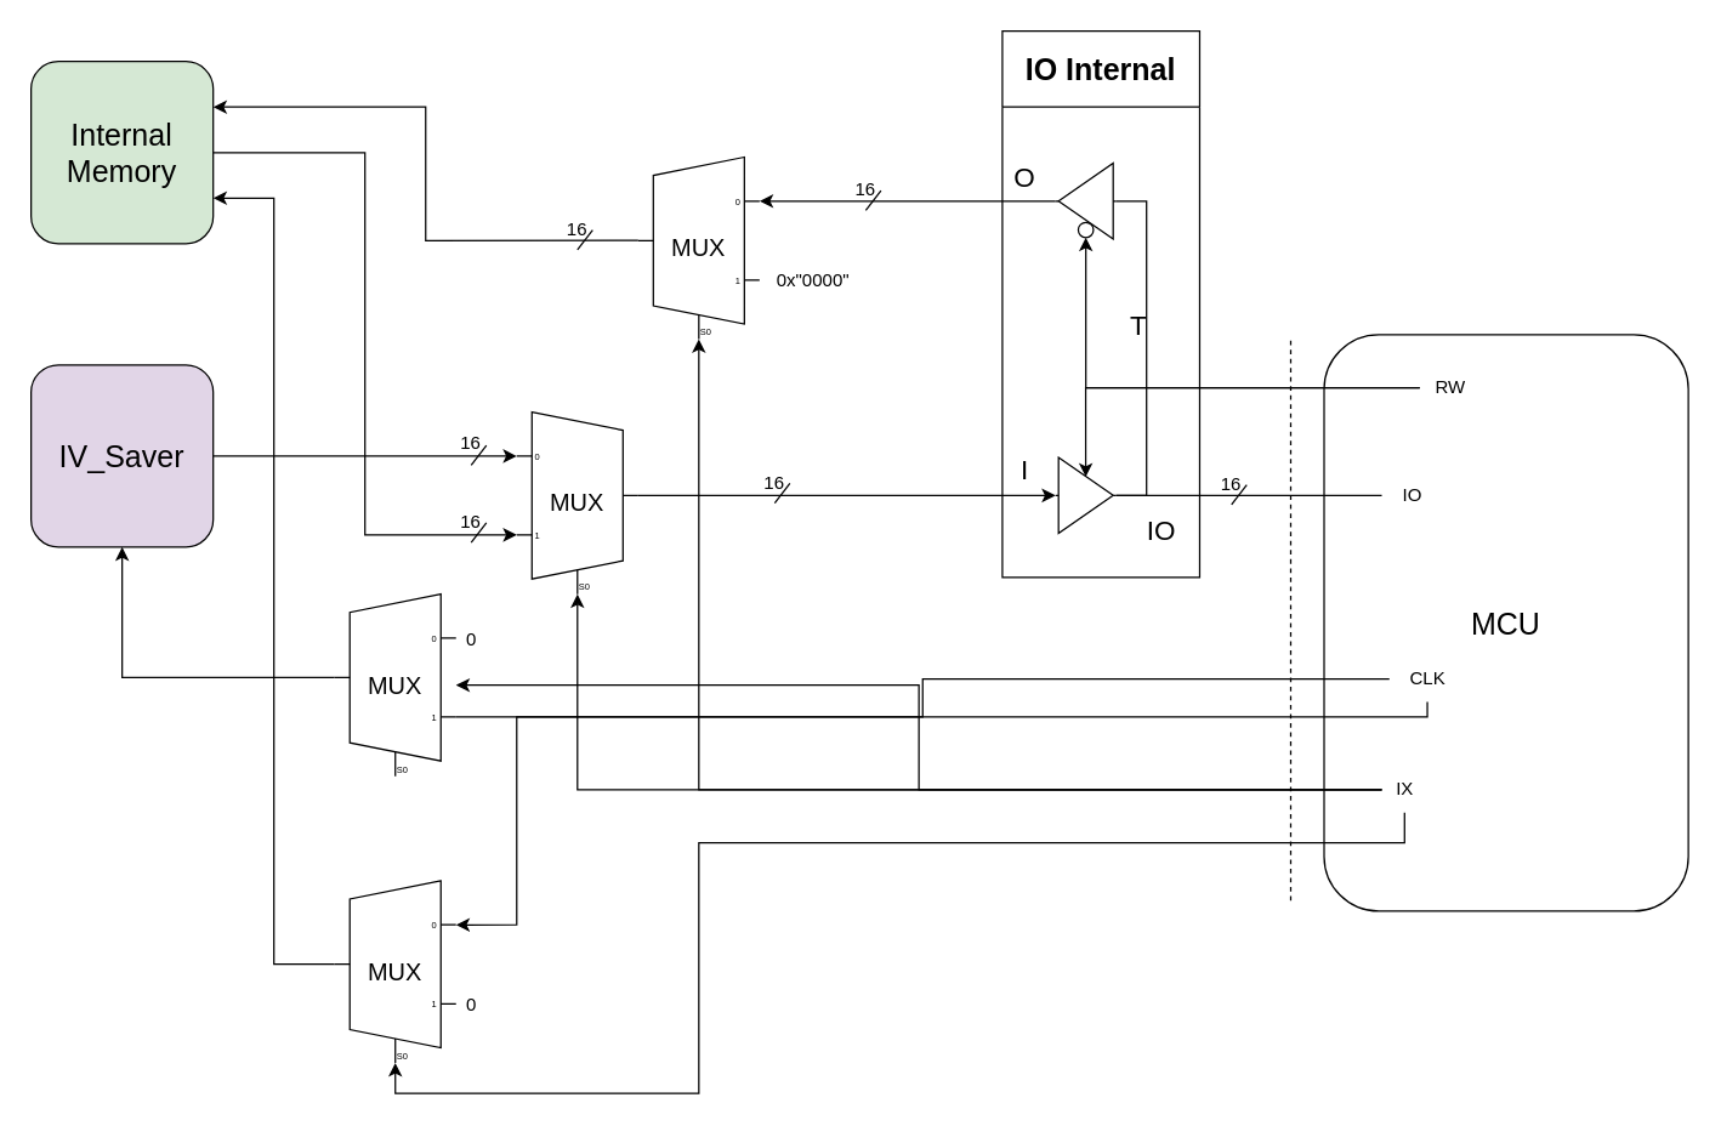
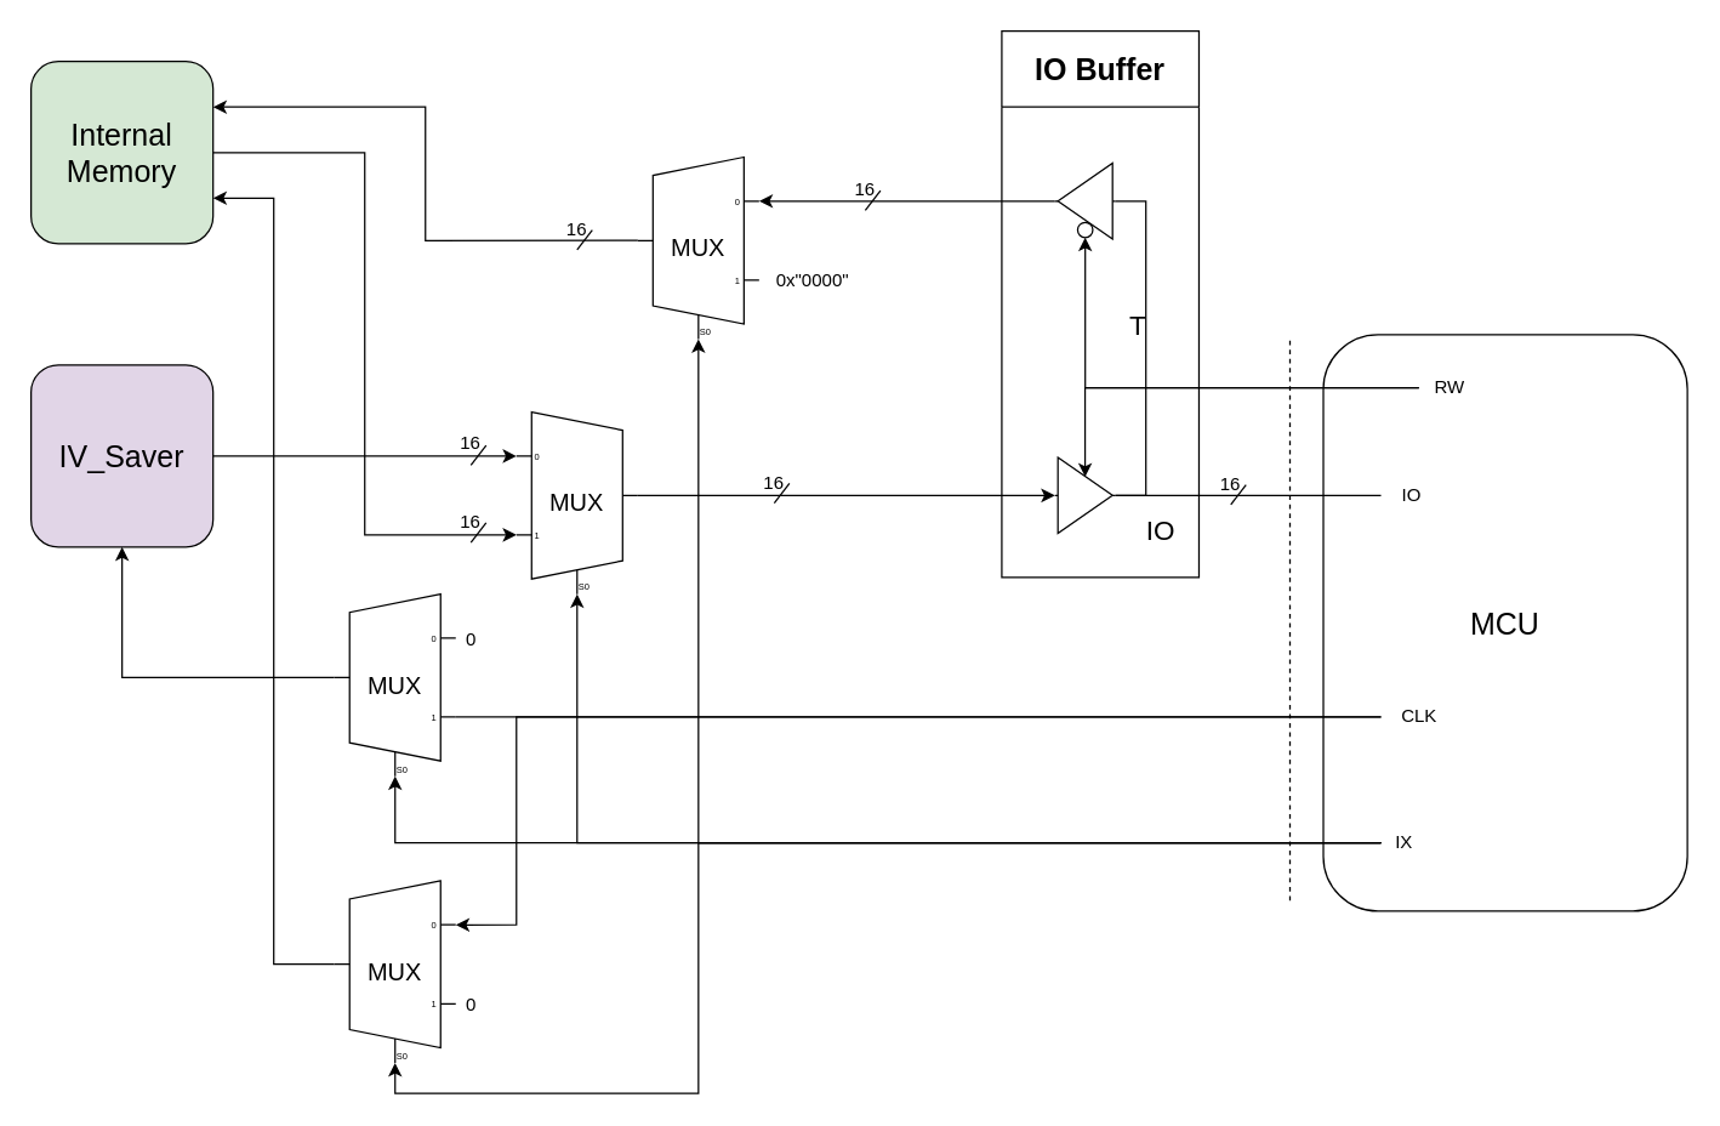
  <mxCell id="0" />
  <mxCell id="1" parent="0" />
  <mxCell id="2" value="&lt;font style=&quot;font-size: 20px;&quot;&gt;MCU&lt;/font&gt;" style="rounded=1;whiteSpace=wrap;html=1;fillColor=none;" parent="1" vertex="1"><mxGeometry x="872" y="220" width="240" height="380" as="geometry" /></mxCell>
  <mxCell id="3" style="edgeStyle=orthogonalEdgeStyle;rounded=0;orthogonalLoop=1;jettySize=auto;html=1;exitX=0;exitY=0.217;exitDx=0;exitDy=3;exitPerimeter=0;endArrow=none;endFill=0;startArrow=classic;startFill=1;" parent="1" source="5" target="20" edge="1"><mxGeometry relative="1" as="geometry" /></mxCell>
  <mxCell id="4" style="edgeStyle=orthogonalEdgeStyle;rounded=0;orthogonalLoop=1;jettySize=auto;html=1;exitX=0;exitY=0.65;exitDx=0;exitDy=3;exitPerimeter=0;entryX=1;entryY=0.5;entryDx=0;entryDy=0;endArrow=none;endFill=0;startArrow=classic;startFill=1;" parent="1" source="5" target="21" edge="1"><mxGeometry relative="1" as="geometry" /></mxCell>
  <mxCell id="5" value="&lt;font style=&quot;font-size: 16px;&quot;&gt;MUX&lt;/font&gt;" style="shadow=0;dashed=0;align=center;html=1;strokeWidth=1;shape=mxgraph.electrical.abstract.mux2;whiteSpace=wrap;" parent="1" vertex="1"><mxGeometry x="340" y="271" width="80" height="120" as="geometry" /></mxCell>
- <mxCell id="6" value="&lt;font style=&quot;font-size: 20px;&quot;&gt;IO Internal&lt;/font&gt;" style="swimlane;whiteSpace=wrap;html=1;startSize=50;" parent="1" vertex="1"><mxGeometry x="660" y="20" width="130" height="360" as="geometry" /></mxCell>
+ <mxCell id="6" value="&lt;font style=&quot;font-size: 20px;&quot;&gt;IO Buffer&lt;/font&gt;" style="swimlane;whiteSpace=wrap;html=1;startSize=50;" parent="1" vertex="1"><mxGeometry x="660" y="20" width="130" height="360" as="geometry" /></mxCell>
  <mxCell id="7" value="&lt;font style=&quot;font-size: 18px;&quot;&gt;T&lt;/font&gt;" style="text;html=1;align=center;verticalAlign=middle;whiteSpace=wrap;rounded=0;" parent="6" vertex="1"><mxGeometry x="75" y="185" width="30" height="20" as="geometry" /></mxCell>
- <mxCell id="8" value="&lt;font style=&quot;font-size: 18px;&quot;&gt;O&lt;/font&gt;" style="text;html=1;align=center;verticalAlign=middle;whiteSpace=wrap;rounded=0;" parent="6" vertex="1"><mxGeometry y="87" width="30" height="20" as="geometry" /></mxCell>
- <mxCell id="9" value="&lt;font style=&quot;font-size: 18px;&quot;&gt;I&lt;/font&gt;" style="text;html=1;align=center;verticalAlign=middle;whiteSpace=wrap;rounded=0;" parent="6" vertex="1"><mxGeometry y="280" width="30" height="20" as="geometry" /></mxCell>
  <mxCell id="10" value="" style="ellipse;whiteSpace=wrap;html=1;aspect=fixed;" parent="6" vertex="1"><mxGeometry x="50" y="126" width="10" height="10" as="geometry" /></mxCell>
  <mxCell id="11" value="" style="verticalLabelPosition=bottom;shadow=0;dashed=0;align=center;html=1;verticalAlign=top;shape=mxgraph.electrical.abstract.amplifier;direction=west;" parent="6" vertex="1"><mxGeometry x="35" y="87" width="40" height="50" as="geometry" /></mxCell>
  <mxCell id="12" value="" style="verticalLabelPosition=bottom;shadow=0;dashed=0;align=center;html=1;verticalAlign=top;shape=mxgraph.electrical.abstract.amplifier;direction=east;" parent="6" vertex="1"><mxGeometry x="35" y="281" width="40" height="50" as="geometry" /></mxCell>
  <mxCell id="13" style="edgeStyle=orthogonalEdgeStyle;rounded=0;orthogonalLoop=1;jettySize=auto;html=1;exitX=0;exitY=0.5;exitDx=0;exitDy=0;exitPerimeter=0;entryX=1;entryY=0.5;entryDx=0;entryDy=0;entryPerimeter=0;endArrow=none;endFill=0;startArrow=none;startFill=0;" parent="6" source="11" target="12" edge="1"><mxGeometry relative="1" as="geometry" /></mxCell>
  <mxCell id="14" value="&lt;font style=&quot;font-size: 18px;&quot;&gt;IO&lt;/font&gt;" style="text;html=1;align=center;verticalAlign=middle;whiteSpace=wrap;rounded=0;" parent="6" vertex="1"><mxGeometry x="90" y="320" width="30" height="20" as="geometry" /></mxCell>
  <mxCell id="15" value="" style="endArrow=none;html=1;rounded=0;" parent="1" edge="1"><mxGeometry width="50" height="50" relative="1" as="geometry"><mxPoint x="570" y="138" as="sourcePoint" /><mxPoint x="580" y="125" as="targetPoint" /></mxGeometry></mxCell>
  <mxCell id="16" style="edgeStyle=orthogonalEdgeStyle;rounded=0;orthogonalLoop=1;jettySize=auto;html=1;exitX=1;exitY=0.5;exitDx=0;exitDy=-5;exitPerimeter=0;entryX=0;entryY=0.5;entryDx=0;entryDy=0;entryPerimeter=0;endArrow=classic;endFill=1;startArrow=none;startFill=0;" parent="1" source="5" target="12" edge="1"><mxGeometry relative="1" as="geometry" /></mxCell>
  <mxCell id="17" style="edgeStyle=orthogonalEdgeStyle;rounded=0;orthogonalLoop=1;jettySize=auto;html=1;exitX=0;exitY=0.458;exitDx=0;exitDy=0;exitPerimeter=0;entryX=1;entryY=0.25;entryDx=0;entryDy=0;endArrow=classic;endFill=1;startArrow=none;startFill=0;" parent="1" source="18" target="21" edge="1"><mxGeometry relative="1" as="geometry"><mxPoint x="220" y="200" as="targetPoint" /></mxGeometry></mxCell>
  <mxCell id="18" value="&lt;font style=&quot;font-size: 16px;&quot;&gt;MUX&lt;/font&gt;" style="shadow=0;dashed=0;align=center;html=1;strokeWidth=1;shape=mxgraph.electrical.abstract.mux2;operation=demux;whiteSpace=wrap;" parent="1" vertex="1"><mxGeometry x="420" y="103" width="80" height="120" as="geometry" /></mxCell>
  <mxCell id="19" style="edgeStyle=orthogonalEdgeStyle;rounded=0;orthogonalLoop=1;jettySize=auto;html=1;exitX=1;exitY=0.5;exitDx=0;exitDy=0;exitPerimeter=0;entryX=1;entryY=0.217;entryDx=0;entryDy=3;entryPerimeter=0;endArrow=classic;endFill=1;" parent="1" source="11" target="18" edge="1"><mxGeometry relative="1" as="geometry" /></mxCell>
  <mxCell id="20" value="&lt;font style=&quot;font-size: 20px;&quot;&gt;IV_Saver&lt;/font&gt;" style="rounded=1;whiteSpace=wrap;html=1;fillColor=#e1d5e7;" parent="1" vertex="1"><mxGeometry y="240" width="120" height="120" as="geometry" x="20" /></mxCell>
  <mxCell id="21" value="&lt;font style=&quot;font-size: 20px;&quot;&gt;Internal&lt;br&gt;Memory&lt;/font&gt;" style="rounded=1;whiteSpace=wrap;html=1;fillColor=#d5e8d4;" parent="1" vertex="1"><mxGeometry y="40" width="120" height="120" as="geometry" x="20" /></mxCell>
  <mxCell id="22" value="0x&quot;0000&quot;" style="text;html=1;align=center;verticalAlign=middle;resizable=0;points=[];autosize=1;strokeColor=none;fillColor=none;" parent="1" vertex="1"><mxGeometry x="500" y="170" width="70" height="30" as="geometry" /></mxCell>
- <mxCell id="23" value="CLK" style="text;html=1;align=center;verticalAlign=middle;resizable=0;points=[];autosize=1;strokeColor=none;fillColor=none;" parent="1" vertex="1"><mxGeometry x="915" y="432" width="50" height="30" as="geometry" /></mxCell>
+ <mxCell id="23" value="CLK" style="text;html=1;align=center;verticalAlign=middle;resizable=0;points=[];autosize=1;strokeColor=none;fillColor=none;" parent="1" vertex="1"><mxGeometry x="910" y="457" width="50" height="30" as="geometry" /></mxCell>
  <mxCell id="24" style="edgeStyle=orthogonalEdgeStyle;rounded=0;orthogonalLoop=1;jettySize=auto;html=1;endArrow=none;endFill=0;entryX=1;entryY=0.65;entryDx=0;entryDy=3;entryPerimeter=0;" parent="1" source="23" target="47" edge="1"><mxGeometry relative="1" as="geometry"><mxPoint x="350" y="465" as="targetPoint" /></mxGeometry></mxCell>
  <mxCell id="25" style="edgeStyle=orthogonalEdgeStyle;rounded=0;orthogonalLoop=1;jettySize=auto;html=1;" edge="1" parent="1" source="26" target="47"><mxGeometry relative="1" as="geometry" /></mxCell>
- <mxCell id="26" value="IX" style="text;html=1;align=center;verticalAlign=middle;resizable=0;points=[];autosize=1;strokeColor=none;fillColor=none;" parent="1" vertex="1"><mxGeometry x="910" y="505" width="30" height="30" as="geometry" /></mxCell>
+ <mxCell id="26" value="IX" style="text;html=1;align=center;verticalAlign=middle;resizable=0;points=[];autosize=1;strokeColor=none;fillColor=none;" parent="1" vertex="1"><mxGeometry x="910" y="540" width="30" height="30" as="geometry" /></mxCell>
  <mxCell id="27" style="edgeStyle=orthogonalEdgeStyle;rounded=0;orthogonalLoop=1;jettySize=auto;html=1;entryX=0.375;entryY=1;entryDx=10;entryDy=0;entryPerimeter=0;endArrow=classic;endFill=1;startArrow=none;startFill=0;" parent="1" source="26" target="5" edge="1"><mxGeometry relative="1" as="geometry" /></mxCell>
  <mxCell id="28" style="edgeStyle=orthogonalEdgeStyle;rounded=0;orthogonalLoop=1;jettySize=auto;html=1;entryX=0.375;entryY=1;entryDx=10;entryDy=0;entryPerimeter=0;endArrow=classic;endFill=1;startArrow=none;startFill=0;" parent="1" source="26" target="18" edge="1"><mxGeometry relative="1" as="geometry" /></mxCell>
  <mxCell id="29" style="edgeStyle=orthogonalEdgeStyle;rounded=0;orthogonalLoop=1;jettySize=auto;html=1;entryX=0.5;entryY=1;entryDx=0;entryDy=0;endArrow=classic;endFill=1;" parent="1" source="30" target="10" edge="1"><mxGeometry relative="1" as="geometry" /></mxCell>
  <mxCell id="30" value="RW" style="text;html=1;align=center;verticalAlign=middle;resizable=0;points=[];autosize=1;strokeColor=none;fillColor=none;" parent="1" vertex="1"><mxGeometry x="935" y="240" width="40" height="30" as="geometry" /></mxCell>
  <mxCell id="31" style="edgeStyle=orthogonalEdgeStyle;rounded=0;orthogonalLoop=1;jettySize=auto;html=1;entryX=0.498;entryY=0.254;entryDx=0;entryDy=0;entryPerimeter=0;endArrow=classic;endFill=1;" parent="1" source="30" target="12" edge="1"><mxGeometry relative="1" as="geometry" /></mxCell>
  <mxCell id="32" value="" style="endArrow=none;dashed=1;html=1;rounded=0;" parent="1" edge="1"><mxGeometry width="50" height="50" relative="1" as="geometry"><mxPoint x="850" y="593" as="sourcePoint" /><mxPoint x="850" y="223" as="targetPoint" /></mxGeometry></mxCell>
  <mxCell id="33" value="16" style="text;html=1;align=center;verticalAlign=middle;whiteSpace=wrap;rounded=0;" parent="1" vertex="1"><mxGeometry x="560" y="120" width="20" height="10" as="geometry" /></mxCell>
  <mxCell id="34" value="" style="endArrow=none;html=1;rounded=0;" parent="1" edge="1"><mxGeometry width="50" height="50" relative="1" as="geometry"><mxPoint x="811" y="332" as="sourcePoint" /><mxPoint x="821" y="319" as="targetPoint" /></mxGeometry></mxCell>
  <mxCell id="35" value="16" style="text;html=1;align=center;verticalAlign=middle;whiteSpace=wrap;rounded=0;" parent="1" vertex="1"><mxGeometry x="801" y="314" width="20" height="10" as="geometry" /></mxCell>
  <mxCell id="36" value="IO" style="text;html=1;align=center;verticalAlign=middle;resizable=0;points=[];autosize=1;strokeColor=none;fillColor=none;" parent="1" vertex="1"><mxGeometry x="910" y="311" width="40" height="30" as="geometry" /></mxCell>
  <mxCell id="37" style="edgeStyle=orthogonalEdgeStyle;rounded=0;orthogonalLoop=1;jettySize=auto;html=1;endArrow=none;endFill=0;" parent="1" source="12" target="36" edge="1"><mxGeometry relative="1" as="geometry" /></mxCell>
  <mxCell id="38" value="" style="endArrow=none;html=1;rounded=0;" parent="1" edge="1"><mxGeometry width="50" height="50" relative="1" as="geometry"><mxPoint x="380" y="164" as="sourcePoint" /><mxPoint x="390" y="151" as="targetPoint" /></mxGeometry></mxCell>
  <mxCell id="39" value="16" style="text;html=1;align=center;verticalAlign=middle;whiteSpace=wrap;rounded=0;" parent="1" vertex="1"><mxGeometry x="370" y="146" width="20" height="10" as="geometry" /></mxCell>
  <mxCell id="40" value="" style="endArrow=none;html=1;rounded=0;" parent="1" edge="1"><mxGeometry width="50" height="50" relative="1" as="geometry"><mxPoint x="510" y="331" as="sourcePoint" /><mxPoint x="520" y="318" as="targetPoint" /></mxGeometry></mxCell>
  <mxCell id="41" value="16" style="text;html=1;align=center;verticalAlign=middle;whiteSpace=wrap;rounded=0;" parent="1" vertex="1"><mxGeometry x="500" y="313" width="20" height="10" as="geometry" /></mxCell>
  <mxCell id="42" value="" style="endArrow=none;html=1;rounded=0;" parent="1" edge="1"><mxGeometry width="50" height="50" relative="1" as="geometry"><mxPoint x="310" y="306" as="sourcePoint" /><mxPoint x="320" y="293" as="targetPoint" /></mxGeometry></mxCell>
  <mxCell id="43" value="16" style="text;html=1;align=center;verticalAlign=middle;whiteSpace=wrap;rounded=0;" parent="1" vertex="1"><mxGeometry x="300" y="287" width="20" height="10" as="geometry" /></mxCell>
  <mxCell id="44" value="" style="endArrow=none;html=1;rounded=0;" parent="1" edge="1"><mxGeometry width="50" height="50" relative="1" as="geometry"><mxPoint x="310" y="357" as="sourcePoint" /><mxPoint x="320" y="344" as="targetPoint" /></mxGeometry></mxCell>
  <mxCell id="45" value="16" style="text;html=1;align=center;verticalAlign=middle;whiteSpace=wrap;rounded=0;" parent="1" vertex="1"><mxGeometry x="300" y="339" width="20" height="10" as="geometry" /></mxCell>
  <mxCell id="46" style="edgeStyle=orthogonalEdgeStyle;rounded=0;orthogonalLoop=1;jettySize=auto;html=1;exitX=0;exitY=0.458;exitDx=0;exitDy=0;exitPerimeter=0;entryX=0.5;entryY=1;entryDx=0;entryDy=0;" edge="1" parent="1" source="47" target="20"><mxGeometry relative="1" as="geometry" /></mxCell>
  <mxCell id="47" value="&lt;font style=&quot;font-size: 16px;&quot;&gt;MUX&lt;/font&gt;" style="shadow=0;dashed=0;align=center;html=1;strokeWidth=1;shape=mxgraph.electrical.abstract.mux2;operation=demux;whiteSpace=wrap;" vertex="1" parent="1"><mxGeometry x="220" y="391" width="80" height="120" as="geometry" /></mxCell>
  <mxCell id="48" value="0" style="text;html=1;align=center;verticalAlign=middle;resizable=0;points=[];autosize=1;strokeColor=none;fillColor=none;" vertex="1" parent="1"><mxGeometry x="295" y="406" width="30" height="30" as="geometry" /></mxCell>
  <mxCell id="49" style="edgeStyle=orthogonalEdgeStyle;rounded=0;orthogonalLoop=1;jettySize=auto;html=1;exitX=0;exitY=0.458;exitDx=0;exitDy=0;exitPerimeter=0;entryX=1;entryY=0.75;entryDx=0;entryDy=0;" edge="1" parent="1" source="50" target="21"><mxGeometry relative="1" as="geometry" /></mxCell>
  <mxCell id="50" value="&lt;font style=&quot;font-size: 16px;&quot;&gt;MUX&lt;/font&gt;" style="shadow=0;dashed=0;align=center;html=1;strokeWidth=1;shape=mxgraph.electrical.abstract.mux2;operation=demux;whiteSpace=wrap;" vertex="1" parent="1"><mxGeometry x="220" y="580" width="80" height="120" as="geometry" /></mxCell>
  <mxCell id="51" style="edgeStyle=orthogonalEdgeStyle;rounded=0;orthogonalLoop=1;jettySize=auto;html=1;entryX=1;entryY=0.217;entryDx=0;entryDy=3;entryPerimeter=0;" edge="1" parent="1" source="23" target="50"><mxGeometry relative="1" as="geometry"><Array as="points"><mxPoint x="340" y="472" /><mxPoint x="340" y="609" /></Array></mxGeometry></mxCell>
  <mxCell id="52" value="0" style="text;html=1;align=center;verticalAlign=middle;resizable=0;points=[];autosize=1;strokeColor=none;fillColor=none;" vertex="1" parent="1"><mxGeometry x="295" y="647" width="30" height="30" as="geometry" /></mxCell>
  <mxCell id="53" style="edgeStyle=orthogonalEdgeStyle;rounded=0;orthogonalLoop=1;jettySize=auto;html=1;entryX=0.375;entryY=1;entryDx=10;entryDy=0;entryPerimeter=0;" edge="1" parent="1" source="26" target="50"><mxGeometry relative="1" as="geometry"><Array as="points"><mxPoint x="460" y="555" /><mxPoint x="460" y="720" /><mxPoint x="260" y="720" /></Array></mxGeometry></mxCell>
